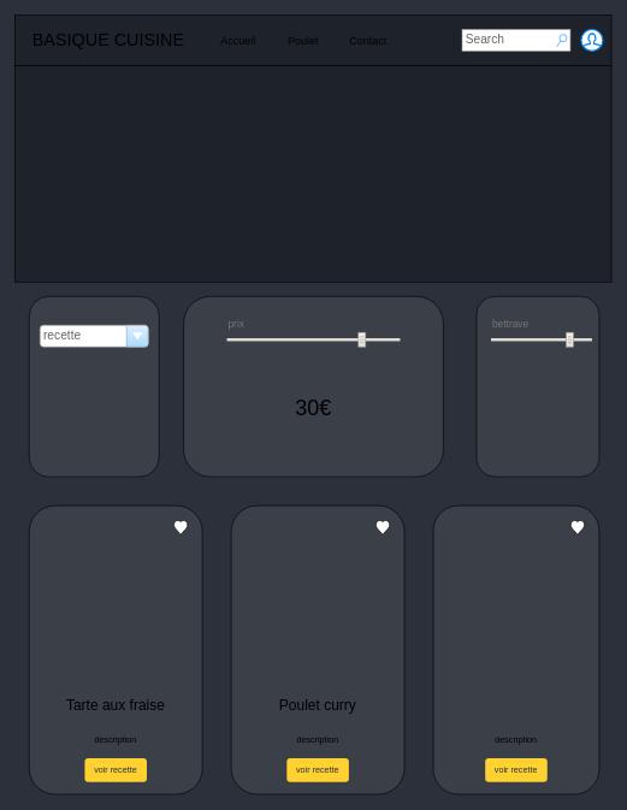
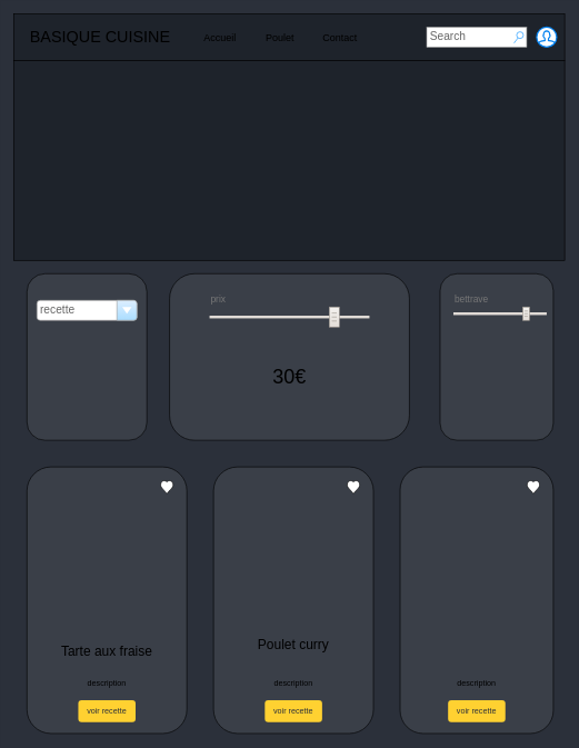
  <mxCell id="0" />
  <mxCell id="1" parent="0" />
  <mxCell id="2" value="" style="rounded=1;whiteSpace=wrap;html=1;fillColor=#3A3F48;strokeColor=black" vertex="1" parent="1"><mxGeometry x="600" y="700" width="230" height="400" as="geometry" /></mxCell>
  <mxCell id="3" value="" style="rounded=1;whiteSpace=wrap;html=1;fillColor=#3A3F48;strokeColor=black" vertex="1" parent="1"><mxGeometry x="320" y="700" width="240" height="400" as="geometry" /></mxCell>
  <mxCell id="4" value="" style="rounded=1;whiteSpace=wrap;html=1;fillColor=#3A3F48&#10;;strokeColor=black" vertex="1" parent="1"><mxGeometry x="40" y="700" width="240" height="400" as="geometry" /></mxCell>
  <mxCell id="5" value="" style="rounded=1;whiteSpace=wrap;html=1;fillColor=#3A3F48;strokeColor=black" vertex="1" parent="1"><mxGeometry x="40" y="410" width="180" height="250" as="geometry" /></mxCell>
  <mxCell id="6" value="" style="rounded=1;whiteSpace=wrap;html=1;fillColor=#3A3F48;strokeColor=black" vertex="1" parent="1"><mxGeometry x="660" y="410" width="170" height="250" as="geometry" /></mxCell>
  <mxCell id="7" value="" style="rounded=1;whiteSpace=wrap;html=1;fillColor=#3A3F48;strokeColor=black" vertex="1" parent="1"><mxGeometry x="254" y="410" width="360" height="250" as="geometry" /></mxCell>
  <mxCell id="8" value="" style="rounded=0;html=1;fillColor=#1e232b;" vertex="1" parent="1"><mxGeometry width="827" height="70" as="geometry" x="20" y="20" /></mxCell>
  <mxCell id="9" value="BASIQUE CUISINE" style="text;html=1;align=center;verticalAlign=middle;whiteSpace=wrap;rounded=0;fontSize=24" vertex="1" parent="1"><mxGeometry x="30" y="40" width="240" height="30" as="geometry" /></mxCell>
  <mxCell id="10" value="Search" style="strokeWidth=1;shadow=0;dashed=0;align=center;html=1;shape=mxgraph.mockup.forms.searchBox;strokeColor=#999999;mainText=;strokeColor2=#008cff;fontColor=#666666;fontSize=17;align=left;spacingLeft=3;whiteSpace=wrap;" vertex="1" parent="1"><mxGeometry x="640" y="40" width="150" height="30" as="geometry" /></mxCell>
  <mxCell id="11" value="" style="html=1;verticalLabelPosition=bottom;align=center;labelBackgroundColor=#ffffff;verticalAlign=top;strokeWidth=2;strokeColor=#0080F0;shadow=0;dashed=0;shape=mxgraph.ios7.icons.user;" vertex="1" parent="1"><mxGeometry x="805" y="40" width="30" height="30" as="geometry" /></mxCell>
  <mxCell id="12" value="Accueil" style="text;html=1;align=center;verticalAlign=middle;whiteSpace=wrap;rounded=0;fontSize=15" vertex="1" parent="1"><mxGeometry x="300" y="40" width="60" height="30" as="geometry" /></mxCell>
  <mxCell id="13" value="Poulet" style="text;html=1;align=center;verticalAlign=middle;whiteSpace=wrap;rounded=0;fontSize=15" vertex="1" parent="1"><mxGeometry x="380" y="40" width="80" height="30" as="geometry" /></mxCell>
  <mxCell id="14" value="Contact" style="text;html=1;align=center;verticalAlign=middle;whiteSpace=wrap;rounded=0;fontSize=15" vertex="1" parent="1"><mxGeometry x="480" y="40" width="60" height="30" as="geometry" /></mxCell>
  <mxCell id="15" value="" style="rounded=0;whiteSpace=wrap;html=1;fillColor=#1e232b;" vertex="1" parent="1"><mxGeometry y="90" width="827" height="300" as="geometry" x="20" /></mxCell>
- <mxCell id="16" value="prix" style="html=1;shadow=0;dashed=0;shape=mxgraph.bootstrap.rangeInput;dx=0.78;strokeColor=#9D968E;fillColor=#E3DDD8;fontColor=#777777;whiteSpace=wrap;align=left;verticalAlign=bottom;fontStyle=0;fontSize=14;labelPosition=center;verticalLabelPosition=top;gradientColor=#F4F2EF;gradientDirection=north;rangeStyle=rect;handleStyle=rect;" vertex="1" parent="1"><mxGeometry x="314" y="460" width="240" height="20" as="geometry" /></mxCell>
+ <mxCell id="16" value="prix" style="html=1;shadow=0;dashed=0;shape=mxgraph.bootstrap.rangeInput;dx=0.78;strokeColor=#9D968E;fillColor=#E3DDD8;fontColor=#777777;whiteSpace=wrap;align=left;verticalAlign=bottom;fontStyle=0;fontSize=14;labelPosition=center;verticalLabelPosition=top;gradientColor=#F4F2EF;gradientDirection=north;rangeStyle=rect;handleStyle=rect;" vertex="1" parent="1"><mxGeometry x="314" y="460" width="240" height="30" as="geometry" /></mxCell>
  <mxCell id="17" value="bettrave" style="html=1;shadow=0;dashed=0;shape=mxgraph.bootstrap.rangeInput;dx=0.78;strokeColor=#9D968E;fillColor=#E3DDD8;fontColor=#777777;whiteSpace=wrap;align=left;verticalAlign=bottom;fontStyle=0;fontSize=14;labelPosition=center;verticalLabelPosition=top;gradientColor=#F4F2EF;gradientDirection=north;rangeStyle=rect;handleStyle=rect;" vertex="1" parent="1"><mxGeometry x="680" y="460" width="140" height="20" as="geometry" /></mxCell>
  <mxCell id="18" value="30€" style="text;html=1;align=center;verticalAlign=middle;whiteSpace=wrap;rounded=0;fontSize=30;" vertex="1" parent="1"><mxGeometry x="374" y="520" width="120" height="90" as="geometry" /></mxCell>
  <mxCell id="19" value="recette" style="strokeWidth=1;shadow=0;dashed=0;align=center;html=1;shape=mxgraph.mockup.forms.comboBox;strokeColor=#999999;fillColor=#ddeeff;align=left;fillColor2=#aaddff;mainText=;fontColor=#666666;fontSize=17;spacingLeft=3;" vertex="1" parent="1"><mxGeometry x="55" y="450" width="150" height="30" as="geometry" /></mxCell>
  <mxCell id="20" value="voir recette" style="rounded=1;fillColor=#FFD131;strokeColor=none;html=1;whiteSpace=wrap;fontColor=#ffffff;align=center;verticalAlign=middle;fontStyle=0;fontSize=12;sketch=0;fontColor=#2b303a" vertex="1" parent="1"><mxGeometry x="117" y="1050" width="86" height="33" as="geometry" /></mxCell>
  <mxCell id="21" value="voir recette" style="rounded=1;fillColor=#FFD131;strokeColor=none;html=1;whiteSpace=wrap;fontColor=#ffffff;align=center;verticalAlign=middle;fontStyle=0;fontSize=12;sketch=0;fontColor=#2b303a" vertex="1" parent="1"><mxGeometry x="397" y="1050" width="86" height="33" as="geometry" /></mxCell>
  <mxCell id="22" value="voir recette" style="rounded=1;fillColor=#FFD131;strokeColor=none;html=1;whiteSpace=wrap;fontColor=#ffffff;align=center;verticalAlign=middle;fontStyle=0;fontSize=12;sketch=0;fontColor=#2b303a" vertex="1" parent="1"><mxGeometry x="672" y="1050" width="86" height="33" as="geometry" /></mxCell>
  <mxCell id="23" value="description" style="text;html=1;align=center;verticalAlign=middle;whiteSpace=wrap;rounded=0;" vertex="1" parent="1"><mxGeometry x="50" y="1010" width="220" height="30" as="geometry" /></mxCell>
  <mxCell id="24" value="Tarte aux fraise" style="text;html=1;align=center;verticalAlign=middle;whiteSpace=wrap;rounded=0;fontSize=20;" vertex="1" parent="1"><mxGeometry x="50" y="960" width="220" height="30" as="geometry" /></mxCell>
- <mxCell id="25" value="Poulet curry" style="text;html=1;align=center;verticalAlign=middle;whiteSpace=wrap;rounded=0;fontSize=20;" vertex="1" parent="1"><mxGeometry x="330" y="960" width="220" height="30" as="geometry" /></mxCell>
+ <mxCell id="25" value="Poulet curry" style="text;html=1;align=center;verticalAlign=middle;whiteSpace=wrap;rounded=0;fontSize=20;" vertex="1" parent="1"><mxGeometry x="330" y="950" width="220" height="30" as="geometry" /></mxCell>
  <mxCell id="26" value="description" style="text;html=1;align=center;verticalAlign=middle;whiteSpace=wrap;rounded=0;" vertex="1" parent="1"><mxGeometry x="330" y="1010" width="220" height="30" as="geometry" /></mxCell>
  <mxCell id="27" value="description" style="text;html=1;align=center;verticalAlign=middle;whiteSpace=wrap;rounded=0;" vertex="1" parent="1"><mxGeometry x="605" y="1010" width="220" height="30" as="geometry" /></mxCell>
  <mxCell id="28" value="" style="verticalLabelPosition=bottom;verticalAlign=top;html=1;shape=mxgraph.basic.heart" vertex="1" parent="1"><mxGeometry x="240" y="720" width="20" height="20" as="geometry" /></mxCell>
  <mxCell id="29" value="" style="verticalLabelPosition=bottom;verticalAlign=top;html=1;shape=mxgraph.basic.heart" vertex="1" parent="1"><mxGeometry x="520" y="720" width="20" height="20" as="geometry" /></mxCell>
  <mxCell id="30" value="" style="verticalLabelPosition=bottom;verticalAlign=top;html=1;shape=mxgraph.basic.heart" vertex="1" parent="1"><mxGeometry x="790" y="720" width="20" height="20" as="geometry" /></mxCell>
